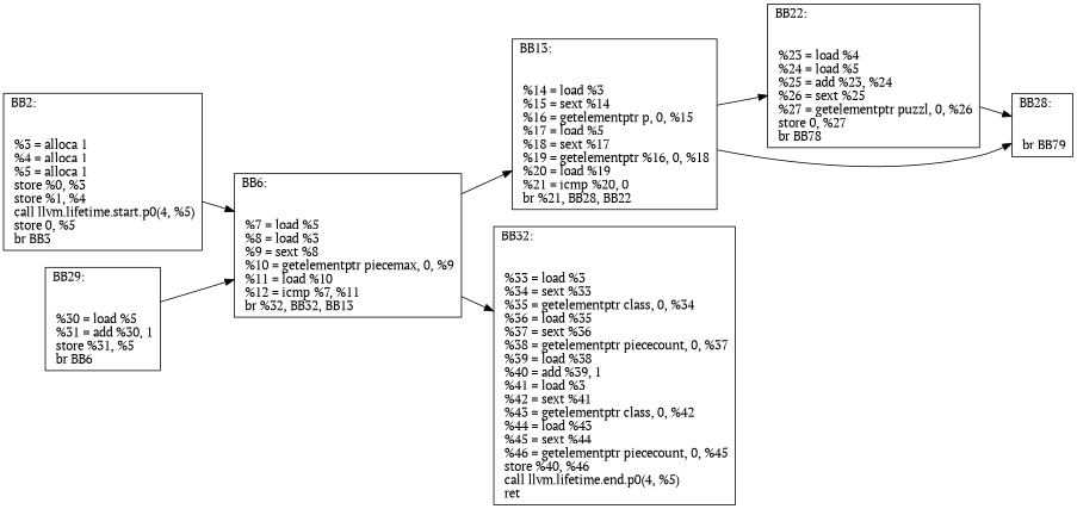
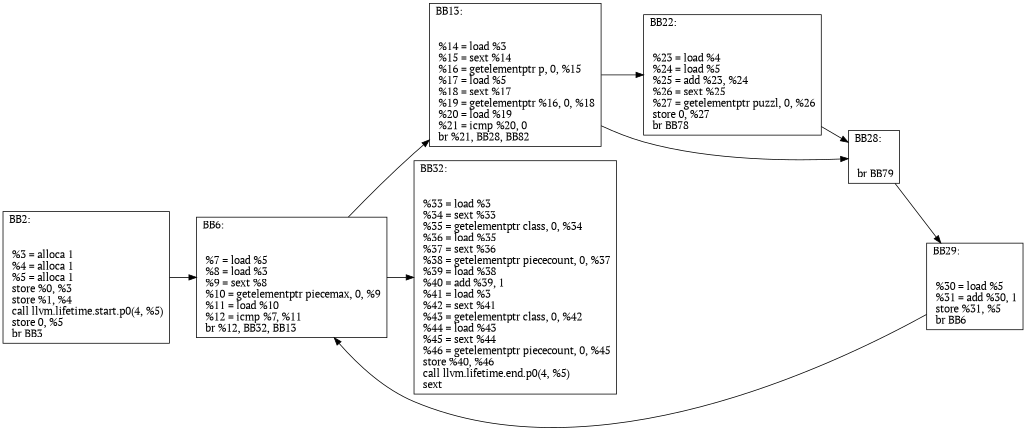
  digraph {
    fontname="PT Serif"
    rankdir=LR
    node [fontname="PT Serif" shape=record]
    edge [fontname="PT Serif"]
    n1 [label="{BB2:\l\l\n	 %3 = alloca  1\l	 %4 = alloca  1\l	 %5 = alloca  1\l	 store  %0,  %3\l	 store  %1,  %4\l	 call llvm.lifetime.start.p0(4, %5)\l	 store  0,  %5\l	 br BB3\l	}"]
-   n2 [label="{BB6:\l\l\n	 %7 = load  %5\l	 %8 = load  %3\l	 %9 = sext  %8\l	 %10 = getelementptr  piecemax,  0,  %9\l	 %11 = load  %10\l	 %12 = icmp  %7,  %11\l	 br %32, BB32, BB13\l	}"]
-   n3 [label="{BB13:\l\l\n	 %14 = load  %3\l	 %15 = sext  %14\l	 %16 = getelementptr  p,  0,  %15\l	 %17 = load  %5\l	 %18 = sext  %17\l	 %19 = getelementptr  %16,  0,  %18\l	 %20 = load  %19\l	 %21 = icmp  %20,  0\l	 br %21, BB28, BB22\l	}"]
-   n4 [label="{BB32:\l\l\n	 %33 = load  %3\l	 %34 = sext  %33\l	 %35 = getelementptr  class,  0,  %34\l	 %36 = load  %35\l	 %37 = sext  %36\l	 %38 = getelementptr  piececount,  0,  %37\l	 %39 = load  %38\l	 %40 = add  %39,  1\l	 %41 = load  %3\l	 %42 = sext  %41\l	 %43 = getelementptr  class,  0,  %42\l	 %44 = load  %43\l	 %45 = sext  %44\l	 %46 = getelementptr  piececount,  0,  %45\l	 store  %40,  %46\l	 call llvm.lifetime.end.p0(4, %5)\l	 ret \l	}"]
+   n2 [label="{BB6:\l\l\n	 %7 = load  %5\l	 %8 = load  %3\l	 %9 = sext  %8\l	 %10 = getelementptr  piecemax,  0,  %9\l	 %11 = load  %10\l	 %12 = icmp  %7,  %11\l	 br %12, BB32, BB13\l	}"]
+   n3 [label="{BB13:\l\l\n	 %14 = load  %3\l	 %15 = sext  %14\l	 %16 = getelementptr  p,  0,  %15\l	 %17 = load  %5\l	 %18 = sext  %17\l	 %19 = getelementptr  %16,  0,  %18\l	 %20 = load  %19\l	 %21 = icmp  %20,  0\l	 br %21, BB28, BB82\l	}"]
+   n4 [label="{BB32:\l\l\n	 %33 = load  %3\l	 %34 = sext  %33\l	 %35 = getelementptr  class,  0,  %34\l	 %36 = load  %35\l	 %37 = sext  %36\l	 %38 = getelementptr  piececount,  0,  %37\l	 %39 = load  %38\l	 %40 = add  %39,  1\l	 %41 = load  %3\l	 %42 = sext  %41\l	 %43 = getelementptr  class,  0,  %42\l	 %44 = load  %43\l	 %45 = sext  %44\l	 %46 = getelementptr  piececount,  0,  %45\l	 store  %40,  %46\l	 call llvm.lifetime.end.p0(4, %5)\l	 sext \l	}"]
    n5 [label="{BB22:\l\l\n	 %23 = load  %4\l	 %24 = load  %5\l	 %25 = add  %23,  %24\l	 %26 = sext  %25\l	 %27 = getelementptr  puzzl,  0,  %26\l	 store  0,  %27\l	 br BB78\l	}"]
    n6 [label="{BB28:\l\l\n	 br BB79\l	}"]
    n7 [label="{BB29:\l\l\n	 %30 = load  %5\l	 %31 = add  %30,  1\l	 store  %31,  %5\l	 br BB6\l	}"]
    n1 -> n2
    n2 -> n3
    n2 -> n4
    n3 -> n5
    n3 -> n6
    n5 -> n6
+   n6 -> n7
    n7 -> n2
  }
